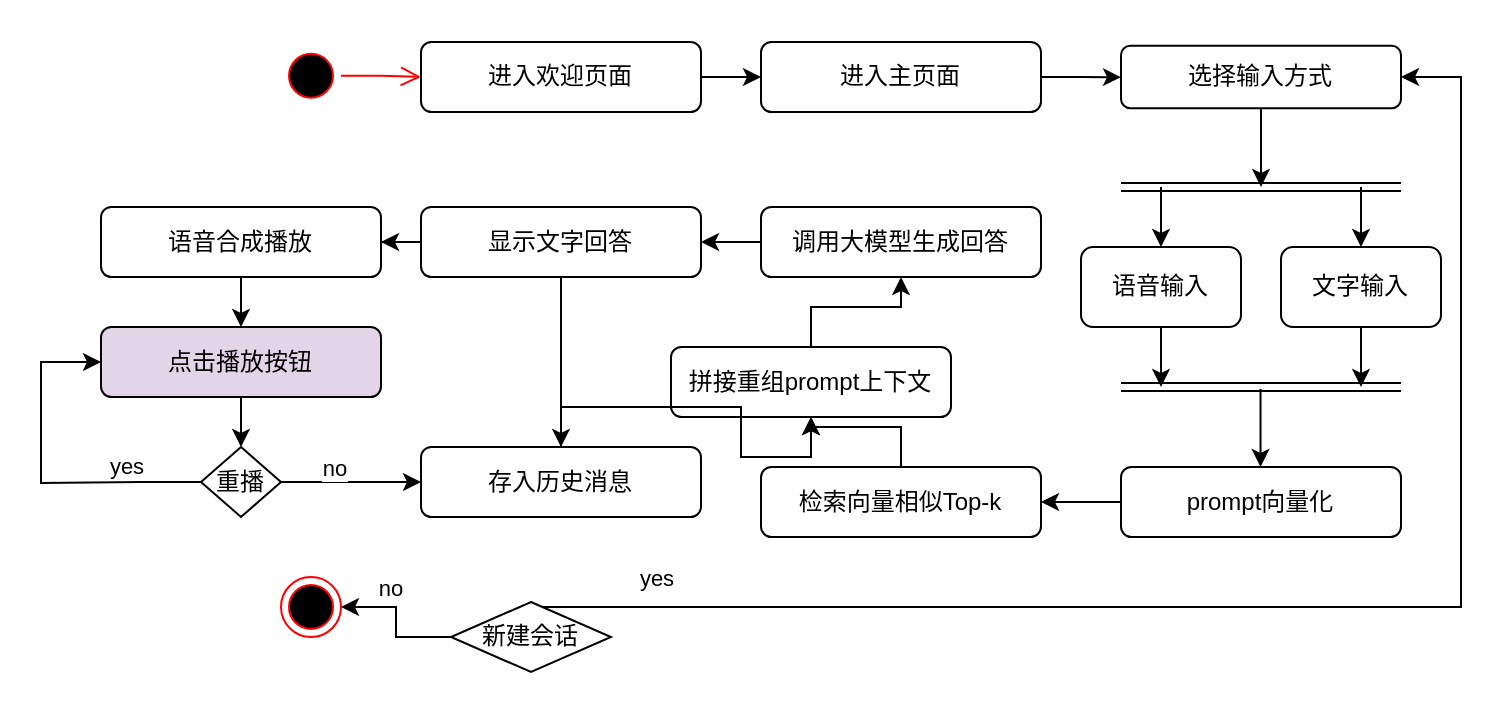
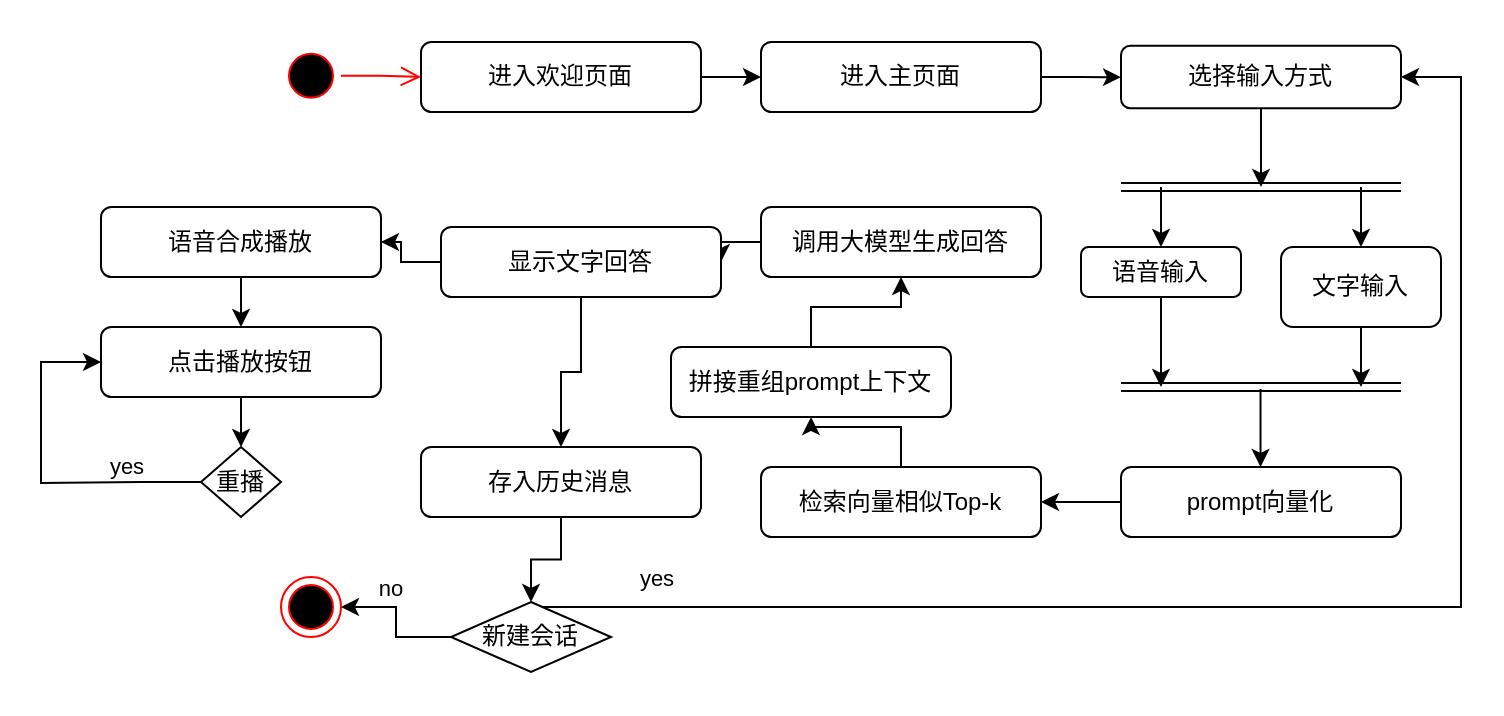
  <mxCell id="0" />
  <mxCell id="1" parent="0" />
  <mxCell id="2" value="" style="ellipse;html=1;shape=startState;fillColor=#000000;strokeColor=#ff0000;" vertex="1" parent="1"><mxGeometry x="140" y="22.38" width="30" height="30" as="geometry" /></mxCell>
  <mxCell id="3" value="" style="edgeStyle=orthogonalEdgeStyle;html=1;verticalAlign=bottom;endArrow=open;endSize=8;strokeColor=#ff0000;rounded=0;entryX=0;entryY=0.5;entryDx=0;entryDy=0;" edge="1" source="2" parent="1" target="5"><mxGeometry relative="1" as="geometry"><mxPoint x="130" y="38" as="targetPoint" /></mxGeometry></mxCell>
  <mxCell id="4" value="" style="edgeStyle=orthogonalEdgeStyle;rounded=0;orthogonalLoop=1;jettySize=auto;html=1;" edge="1" parent="1" source="5" target="7"><mxGeometry relative="1" as="geometry" /></mxCell>
  <mxCell id="5" value="进入欢迎页面" style="rounded=1;whiteSpace=wrap;html=1;" vertex="1" parent="1"><mxGeometry x="210" y="20.5" width="140" height="35" as="geometry" /></mxCell>
  <mxCell id="6" style="edgeStyle=orthogonalEdgeStyle;rounded=0;orthogonalLoop=1;jettySize=auto;html=1;" edge="1" parent="1" source="7" target="8"><mxGeometry relative="1" as="geometry"><mxPoint x="460" y="38" as="targetPoint" /></mxGeometry></mxCell>
  <mxCell id="7" value="进入主页面" style="rounded=1;whiteSpace=wrap;html=1;" vertex="1" parent="1"><mxGeometry x="380" y="20.5" width="140" height="35" as="geometry" /></mxCell>
  <mxCell id="8" value="选择输入方式" style="rounded=1;whiteSpace=wrap;html=1;" vertex="1" parent="1"><mxGeometry x="560" y="22.38" width="140" height="31.25" as="geometry" /></mxCell>
  <mxCell id="9" value="文字输入" style="rounded=1;whiteSpace=wrap;html=1;" vertex="1" parent="1"><mxGeometry x="640" y="123" width="80" height="40" as="geometry" /></mxCell>
- <mxCell id="10" value="语音输入" style="rounded=1;whiteSpace=wrap;html=1;" vertex="1" parent="1"><mxGeometry x="540" y="123" width="80" height="40" as="geometry" /></mxCell>
+ <mxCell id="10" value="语音输入" style="rounded=1;whiteSpace=wrap;html=1;" vertex="1" parent="1"><mxGeometry x="540" y="123" width="80" height="25" as="geometry" /></mxCell>
  <mxCell id="11" value="" style="shape=link;html=1;rounded=0;" edge="1" parent="1"><mxGeometry width="100" relative="1" as="geometry"><mxPoint x="560" y="93" as="sourcePoint" /><mxPoint x="700" y="93" as="targetPoint" /></mxGeometry></mxCell>
  <mxCell id="12" value="" style="endArrow=classic;html=1;rounded=0;exitX=0.5;exitY=1;exitDx=0;exitDy=0;" edge="1" parent="1" source="8"><mxGeometry width="50" height="50" relative="1" as="geometry"><mxPoint x="390" y="123" as="sourcePoint" /><mxPoint x="630" y="93" as="targetPoint" /></mxGeometry></mxCell>
  <mxCell id="13" value="" style="endArrow=classic;html=1;rounded=0;entryX=0.5;entryY=0;entryDx=0;entryDy=0;" edge="1" parent="1" target="10"><mxGeometry width="50" height="50" relative="1" as="geometry"><mxPoint x="580" y="93" as="sourcePoint" /><mxPoint x="420" y="73" as="targetPoint" /></mxGeometry></mxCell>
  <mxCell id="14" value="" style="endArrow=classic;html=1;rounded=0;entryX=0.5;entryY=0;entryDx=0;entryDy=0;" edge="1" parent="1" target="9"><mxGeometry width="50" height="50" relative="1" as="geometry"><mxPoint x="680" y="93" as="sourcePoint" /><mxPoint x="580" y="133" as="targetPoint" /></mxGeometry></mxCell>
  <mxCell id="15" value="" style="shape=link;html=1;rounded=0;" edge="1" parent="1"><mxGeometry width="100" relative="1" as="geometry"><mxPoint x="560" y="193" as="sourcePoint" /><mxPoint x="700" y="193" as="targetPoint" /></mxGeometry></mxCell>
  <mxCell id="16" value="" style="endArrow=classic;html=1;rounded=0;exitX=0.5;exitY=1;exitDx=0;exitDy=0;" edge="1" parent="1" source="10"><mxGeometry width="50" height="50" relative="1" as="geometry"><mxPoint x="580" y="103" as="sourcePoint" /><mxPoint x="580" y="193" as="targetPoint" /></mxGeometry></mxCell>
  <mxCell id="17" value="" style="endArrow=classic;html=1;rounded=0;" edge="1" parent="1"><mxGeometry width="50" height="50" relative="1" as="geometry"><mxPoint x="680" y="163" as="sourcePoint" /><mxPoint x="680" y="193" as="targetPoint" /></mxGeometry></mxCell>
  <mxCell id="18" value="" style="edgeStyle=orthogonalEdgeStyle;rounded=0;orthogonalLoop=1;jettySize=auto;html=1;" edge="1" parent="1" source="19" target="22"><mxGeometry relative="1" as="geometry" /></mxCell>
  <mxCell id="19" value="prompt向量化" style="rounded=1;whiteSpace=wrap;html=1;" vertex="1" parent="1"><mxGeometry x="560" y="233" width="140" height="35" as="geometry" /></mxCell>
  <mxCell id="20" value="" style="endArrow=classic;html=1;rounded=0;exitX=0.5;exitY=1;exitDx=0;exitDy=0;" edge="1" parent="1"><mxGeometry width="50" height="50" relative="1" as="geometry"><mxPoint x="629.76" y="194" as="sourcePoint" /><mxPoint x="629.76" y="233" as="targetPoint" /></mxGeometry></mxCell>
  <mxCell id="21" value="" style="edgeStyle=orthogonalEdgeStyle;rounded=0;orthogonalLoop=1;jettySize=auto;html=1;" edge="1" parent="1" source="22" target="24"><mxGeometry relative="1" as="geometry" /></mxCell>
  <mxCell id="22" value="检索向量相似Top-k" style="rounded=1;whiteSpace=wrap;html=1;" vertex="1" parent="1"><mxGeometry x="380" y="233" width="140" height="35" as="geometry" /></mxCell>
  <mxCell id="23" value="" style="edgeStyle=orthogonalEdgeStyle;rounded=0;orthogonalLoop=1;jettySize=auto;html=1;" edge="1" parent="1" source="24" target="26"><mxGeometry relative="1" as="geometry" /></mxCell>
  <mxCell id="24" value="拼接重组prompt上下文" style="rounded=1;whiteSpace=wrap;html=1;" vertex="1" parent="1"><mxGeometry x="335" y="173" width="140" height="35" as="geometry" /></mxCell>
  <mxCell id="25" value="" style="edgeStyle=orthogonalEdgeStyle;rounded=0;orthogonalLoop=1;jettySize=auto;html=1;" edge="1" parent="1" source="26" target="29"><mxGeometry relative="1" as="geometry" /></mxCell>
  <mxCell id="26" value="调用大模型生成回答" style="rounded=1;whiteSpace=wrap;html=1;" vertex="1" parent="1"><mxGeometry x="380" y="103" width="140" height="35" as="geometry" /></mxCell>
  <mxCell id="27" value="" style="edgeStyle=orthogonalEdgeStyle;rounded=0;orthogonalLoop=1;jettySize=auto;html=1;" edge="1" parent="1" source="29" target="31"><mxGeometry relative="1" as="geometry" /></mxCell>
  <mxCell id="28" value="" style="edgeStyle=orthogonalEdgeStyle;rounded=0;orthogonalLoop=1;jettySize=auto;html=1;" edge="1" parent="1" source="29" target="33"><mxGeometry relative="1" as="geometry" /></mxCell>
- <mxCell id="29" value="显示文字回答" style="rounded=1;whiteSpace=wrap;html=1;" vertex="1" parent="1"><mxGeometry x="210" y="103" width="140" height="35" as="geometry" /></mxCell>
- <mxCell id="30" value="" style="edgeStyle=orthogonalEdgeStyle;rounded=0;orthogonalLoop=1;jettySize=auto;html=1;" edge="1" parent="1" source="31" target="24"><mxGeometry relative="1" as="geometry" /></mxCell>
+ <mxCell id="29" value="显示文字回答" style="rounded=1;whiteSpace=wrap;html=1;" vertex="1" parent="1"><mxGeometry x="220" y="113" width="140" height="35" as="geometry" /></mxCell>
+ <mxCell id="30" value="" style="edgeStyle=orthogonalEdgeStyle;rounded=0;orthogonalLoop=1;jettySize=auto;html=1;" edge="1" parent="1" source="31" target="45"><mxGeometry relative="1" as="geometry" /></mxCell>
  <mxCell id="31" value="存入历史消息" style="rounded=1;whiteSpace=wrap;html=1;" vertex="1" parent="1"><mxGeometry x="210" y="223" width="140" height="35" as="geometry" /></mxCell>
  <mxCell id="32" value="" style="edgeStyle=orthogonalEdgeStyle;rounded=0;orthogonalLoop=1;jettySize=auto;html=1;" edge="1" parent="1" source="33" target="35"><mxGeometry relative="1" as="geometry" /></mxCell>
  <mxCell id="33" value="语音合成播放" style="rounded=1;whiteSpace=wrap;html=1;" vertex="1" parent="1"><mxGeometry x="50" y="103" width="140" height="35" as="geometry" /></mxCell>
  <mxCell id="34" value="" style="edgeStyle=orthogonalEdgeStyle;rounded=0;orthogonalLoop=1;jettySize=auto;html=1;" edge="1" parent="1" source="35" target="40"><mxGeometry relative="1" as="geometry" /></mxCell>
- <mxCell id="35" value="点击播放按钮" style="rounded=1;whiteSpace=wrap;html=1;fillColor=#e1d5e7;" vertex="1" parent="1"><mxGeometry x="50" y="163" width="140" height="35" as="geometry" /></mxCell>
+ <mxCell id="35" value="点击播放按钮" style="rounded=1;whiteSpace=wrap;html=1;" vertex="1" parent="1"><mxGeometry x="50" y="163" width="140" height="35" as="geometry" /></mxCell>
  <mxCell id="36" style="edgeStyle=orthogonalEdgeStyle;rounded=0;orthogonalLoop=1;jettySize=auto;html=1;entryX=0;entryY=0.5;entryDx=0;entryDy=0;" edge="1" parent="1" source="40" target="35"><mxGeometry relative="1" as="geometry"><Array as="points"><mxPoint x="70" y="241" /><mxPoint x="20" y="241" /><mxPoint x="20" y="181" /></Array></mxGeometry></mxCell>
  <mxCell id="37" value="yes" style="edgeLabel;html=1;align=center;verticalAlign=middle;resizable=0;points=[];" vertex="1" connectable="0" parent="36"><mxGeometry x="-0.57" y="-1" relative="1" as="geometry"><mxPoint y="-7" as="offset" /></mxGeometry></mxCell>
- <mxCell id="38" value="" style="edgeStyle=orthogonalEdgeStyle;rounded=0;orthogonalLoop=1;jettySize=auto;html=1;" edge="1" parent="1" source="40" target="31"><mxGeometry relative="1" as="geometry" /></mxCell>
- <mxCell id="39" value="no" style="edgeLabel;html=1;align=center;verticalAlign=middle;resizable=0;points=[];" vertex="1" connectable="0" parent="38"><mxGeometry x="-0.252" y="-2" relative="1" as="geometry"><mxPoint y="-9" as="offset" /></mxGeometry></mxCell>
  <mxCell id="40" value="重播" style="rhombus;whiteSpace=wrap;html=1;" vertex="1" parent="1"><mxGeometry x="100" y="223" width="40" height="35" as="geometry" /></mxCell>
  <mxCell id="41" value="" style="edgeStyle=orthogonalEdgeStyle;rounded=0;orthogonalLoop=1;jettySize=auto;html=1;" edge="1" parent="1" source="45" target="46"><mxGeometry relative="1" as="geometry" /></mxCell>
  <mxCell id="42" value="no" style="edgeLabel;html=1;align=center;verticalAlign=middle;resizable=0;points=[];" vertex="1" connectable="0" parent="41"><mxGeometry x="0.11" y="3" relative="1" as="geometry"><mxPoint y="-13" as="offset" /></mxGeometry></mxCell>
  <mxCell id="43" style="edgeStyle=orthogonalEdgeStyle;rounded=0;orthogonalLoop=1;jettySize=auto;html=1;entryX=1;entryY=0.5;entryDx=0;entryDy=0;" edge="1" parent="1" source="45" target="8"><mxGeometry relative="1" as="geometry"><Array as="points"><mxPoint x="730" y="303" /><mxPoint x="730" y="38" /></Array></mxGeometry></mxCell>
  <mxCell id="44" value="yes" style="edgeLabel;html=1;align=center;verticalAlign=middle;resizable=0;points=[];" vertex="1" connectable="0" parent="43"><mxGeometry x="-0.809" y="3" relative="1" as="geometry"><mxPoint x="-15" y="-12" as="offset" /></mxGeometry></mxCell>
  <mxCell id="45" value="新建会话" style="rhombus;whiteSpace=wrap;html=1;" vertex="1" parent="1"><mxGeometry x="225" y="300.5" width="80" height="35" as="geometry" /></mxCell>
  <mxCell id="46" value="" style="ellipse;html=1;shape=endState;fillColor=#000000;strokeColor=#ff0000;" vertex="1" parent="1"><mxGeometry x="140" y="288" width="30" height="30" as="geometry" /></mxCell>
